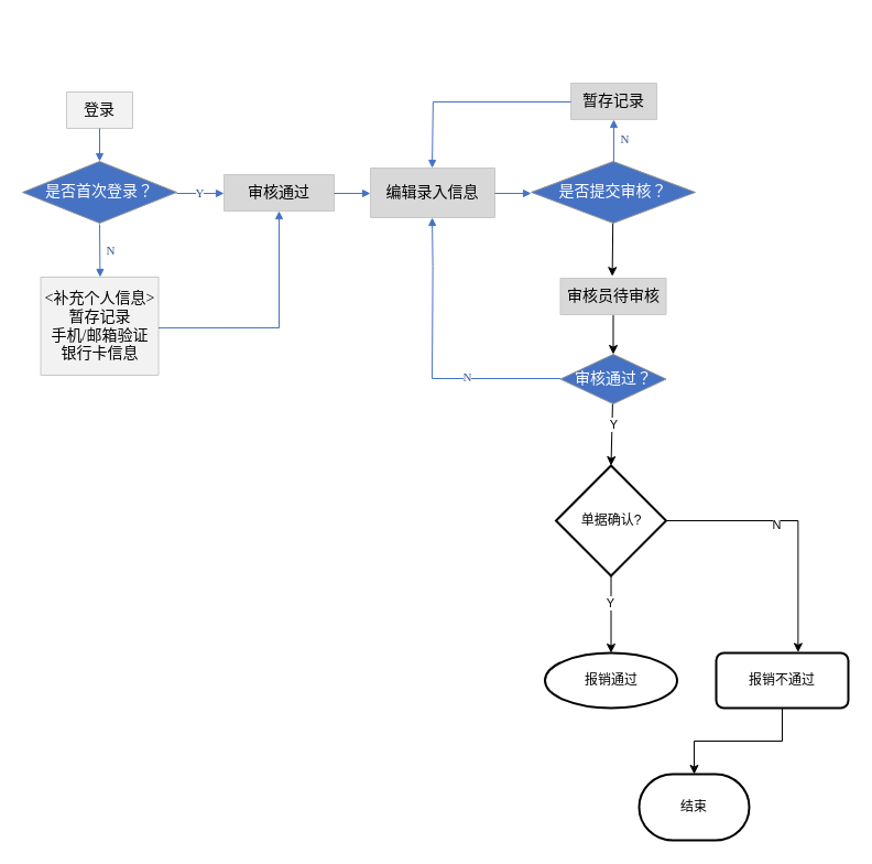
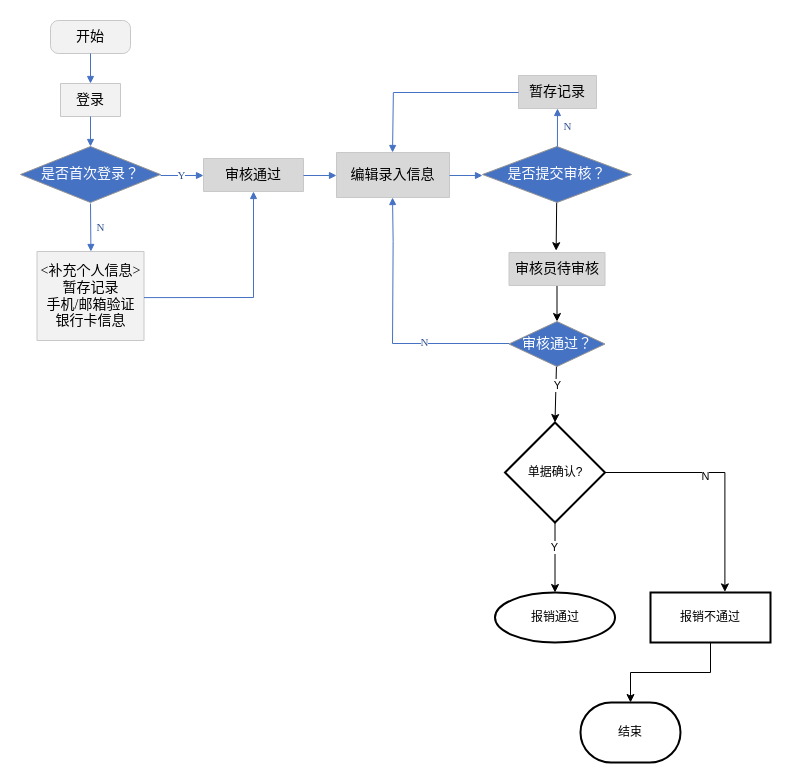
  <mxCell id="0" />
  <mxCell id="1" value="连接线" parent="0" />
+ <mxCell id="2" value="&lt;font style=&quot;font-size: 14px ; font-family: &amp;#34;simsun&amp;#34; ; color: #000000 ; direction: ltr ; letter-spacing: 0px ; line-height: 120% ; opacity: 1&quot;&gt;开始&lt;br&gt;&lt;/font&gt;" style="verticalAlign=middle;align=center;vsdxID=1;fillColor=#f2f2f2;gradientColor=none;shape=stencil(vZTbDoIwDIafZpcQ2FDhGvE9FhmwOBkpU/DtHRkop5mYEO56+Nbmb7oiEtcFrRjCXq1A3ljDU1UgckYY87JgwJW2EEkQiTMJLAf5KFPjV7QjO+sun12F1rzzve4J9l6Da/yLYQUvR2y0GUvhqnMwsG4YGRp6HJNPqJ0WGAqeDm4Y9IRDW147IBVVXJYm39OCQs4c3c7JBM0nqbphrFqEV8XMm+PA9Y92PcNMYYFbpuPtJWS1r0XyFuS/c7GNeYfR2NbLosT1/YWYIEDTlV39Arvs66/Pp43vNci4EOaYjPPz66FD5vKQ5A0=);strokeColor=#c8c8c8;labelBackgroundColor=none;rounded=0;html=1;whiteSpace=wrap;" parent="1" vertex="1"><mxGeometry x="50" y="20" width="80" height="33" as="geometry" /></mxCell>
  <mxCell id="3" value="&lt;font style=&quot;font-size:14px;font-family:SimSun;color:#000000;direction:ltr;letter-spacing:0px;line-height:120%;opacity:1&quot;&gt;登录&lt;br/&gt;&lt;/font&gt;" style="verticalAlign=middle;align=center;vsdxID=2;fillColor=#f2f2f2;gradientColor=none;shape=stencil(nZBLDoAgDERP0z3SIyjew0SURgSD+Lu9kMZoXLhwN9O+tukAlrNpJg1SzDH4QW/URgNYgZTkjA4UkwJUgGXng+6DX1zLfmoymdXo17xh5zmRJ6Q42BWCfc2oJfdAr+Yv+AP9Cb7OJ3H/2JG1HNGz/84klThPVCc=);strokeColor=#c8c8c8;labelBackgroundColor=none;rounded=0;html=1;whiteSpace=wrap;" parent="1" vertex="1"><mxGeometry x="60" y="83" width="60" height="33" as="geometry" /></mxCell>
  <mxCell id="4" value="&lt;font style=&quot;font-size: 14px ; font-family: &amp;#34;simsun&amp;#34; ; color: #feffff ; direction: ltr ; letter-spacing: 0px ; line-height: 120% ; opacity: 1&quot;&gt;是否首次登录？&lt;br&gt;&lt;/font&gt;" style="verticalAlign=middle;align=center;vsdxID=3;fillColor=#4672c4;gradientColor=none;shape=stencil(nZBNDoUgDIRP0z3SeAKf3sNElEYEg/h3+wdpjIaFC3cz9OukDGC16HZWIMUSvBvVTl3QgD+QkqxWnkJUgDVg1TuvBu9W27Gf20QmNbktJRy8V4q0IsXJthDsG2YN2Qd7DS+4fGGz3Bfyc2Z2axT3J3syhjt6zvNS4hMXivUf);strokeColor=#939393;labelBackgroundColor=none;rounded=0;html=1;whiteSpace=wrap;" parent="1" vertex="1"><mxGeometry x="20" y="146" width="140" height="56" as="geometry" /></mxCell>
  <mxCell id="5" value="&lt;font style=&quot;font-size: 14px ; font-family: &amp;#34;simsun&amp;#34; ; color: #000000 ; direction: ltr ; letter-spacing: 0px ; line-height: 120% ; opacity: 1&quot;&gt;&amp;lt;补充个人信息&amp;gt;&lt;br&gt;暂存记录&lt;br&gt;手机/邮箱验证&lt;br&gt;银行卡信息&lt;br&gt;&lt;/font&gt;" style="verticalAlign=middle;align=center;vsdxID=4;fillColor=#f2f2f2;gradientColor=none;shape=stencil(nZBLDoAgDERP0z3SIyjew0SURgSD+Lu9kMZoXLhwN9O+tukAlrNpJg1SzDH4QW/URgNYgZTkjA4UkwJUgGXng+6DX1zLfmoymdXo17xh5zmRJ6Q42BWCfc2oJfdAr+Yv+AP9Cb7OJ3H/2JG1HNGz/84klThPVCc=);strokeColor=#c8c8c8;labelBackgroundColor=none;rounded=0;html=1;whiteSpace=wrap;" parent="1" vertex="1"><mxGeometry x="36.5" y="251" width="107" height="89" as="geometry" /></mxCell>
  <mxCell id="6" value="&lt;font style=&quot;font-size:14px;font-family:SimSun;color:#000000;direction:ltr;letter-spacing:0px;line-height:120%;opacity:1&quot;&gt;审核通过&lt;br/&gt;&lt;/font&gt;" style="verticalAlign=middle;align=center;vsdxID=5;fillColor=#d8d8d8;gradientColor=none;shape=stencil(nZBLDoAgDERP0z3SIyjew0SURgSD+Lu9kMZoXLhwN9O+tukAlrNpJg1SzDH4QW/URgNYgZTkjA4UkwJUgGXng+6DX1zLfmoymdXo17xh5zmRJ6Q42BWCfc2oJfdAr+Yv+AP9Cb7OJ3H/2JG1HNGz/84klThPVCc=);strokeColor=#c8c8c8;labelBackgroundColor=none;rounded=0;html=1;whiteSpace=wrap;" parent="1" vertex="1"><mxGeometry x="203" y="158" width="100" height="33" as="geometry" /></mxCell>
  <mxCell id="7" value="&lt;font style=&quot;font-size:14px;font-family:SimSun;color:#000000;direction:ltr;letter-spacing:0px;line-height:120%;opacity:1&quot;&gt;编辑录入信息&lt;br/&gt;&lt;/font&gt;" style="verticalAlign=middle;align=center;vsdxID=40;fillColor=#d8d8d8;gradientColor=none;shape=stencil(nZBLDoAgDERP0z3SIyjew0SURgSD+Lu9kMZoXLhwN9O+tukAlrNpJg1SzDH4QW/URgNYgZTkjA4UkwJUgGXng+6DX1zLfmoymdXo17xh5zmRJ6Q42BWCfc2oJfdAr+Yv+AP9Cb7OJ3H/2JG1HNGz/84klThPVCc=);strokeColor=#c8c8c8;labelBackgroundColor=none;rounded=0;html=1;whiteSpace=wrap;" parent="1" vertex="1"><mxGeometry x="336" y="152" width="113" height="45" as="geometry" /></mxCell>
  <mxCell id="8" style="edgeStyle=none;rounded=0;orthogonalLoop=1;jettySize=auto;html=1;entryX=0.491;entryY=-0.055;entryDx=0;entryDy=0;entryPerimeter=0;startArrow=none;startFill=0;" parent="1" source="9" target="15" edge="1"><mxGeometry relative="1" as="geometry" /></mxCell>
  <mxCell id="9" value="&lt;font style=&quot;font-size:14px;font-family:SimSun;color:#feffff;direction:ltr;letter-spacing:0px;line-height:120%;opacity:1&quot;&gt;是否提交审核？&lt;br/&gt;&lt;/font&gt;" style="verticalAlign=middle;align=center;vsdxID=41;fillColor=#4672c4;gradientColor=none;shape=stencil(nZBNDoUgDIRP0z3SeAKf3sNElEYEg/h3+wdpjIaFC3cz9OukDGC16HZWIMUSvBvVTl3QgD+QkqxWnkJUgDVg1TuvBu9W27Gf20QmNbktJRy8V4q0IsXJthDsG2YN2Qd7DS+4fGGz3Bfyc2Z2axT3J3syhjt6zvNS4hMXivUf);strokeColor=#939393;labelBackgroundColor=none;rounded=0;html=1;whiteSpace=wrap;" parent="1" vertex="1"><mxGeometry x="482" y="146" width="149" height="56" as="geometry" /></mxCell>
  <mxCell id="10" value="&lt;font style=&quot;font-size:14px;font-family:SimSun;color:#000000;direction:ltr;letter-spacing:0px;line-height:120%;opacity:1&quot;&gt;暂存记录&lt;br/&gt;&lt;/font&gt;" style="verticalAlign=middle;align=center;vsdxID=45;fillColor=#d8d8d8;gradientColor=none;shape=stencil(nZBLDoAgDERP0z3SIyjew0SURgSD+Lu9kMZoXLhwN9O+tukAlrNpJg1SzDH4QW/URgNYgZTkjA4UkwJUgGXng+6DX1zLfmoymdXo17xh5zmRJ6Q42BWCfc2oJfdAr+Yv+AP9Cb7OJ3H/2JG1HNGz/84klThPVCc=);strokeColor=#c8c8c8;labelBackgroundColor=none;rounded=0;html=1;whiteSpace=wrap;" parent="1" vertex="1"><mxGeometry x="518" y="75" width="78" height="33" as="geometry" /></mxCell>
  <mxCell id="11" style="edgeStyle=none;rounded=0;orthogonalLoop=1;jettySize=auto;html=1;entryX=0.5;entryY=0;entryDx=0;entryDy=0;entryPerimeter=0;startArrow=none;startFill=0;" parent="1" source="13" target="30" edge="1"><mxGeometry relative="1" as="geometry" /></mxCell>
  <mxCell id="12" value="Y" style="edgeLabel;html=1;align=center;verticalAlign=middle;resizable=0;points=[];" parent="11" vertex="1" connectable="0"><mxGeometry x="-0.372" y="1" relative="1" as="geometry"><mxPoint as="offset" /></mxGeometry></mxCell>
  <mxCell id="13" value="&lt;font style=&quot;font-size:14px;font-family:SimSun;color:#feffff;direction:ltr;letter-spacing:0px;line-height:120%;opacity:1&quot;&gt;审核通过？&lt;br/&gt;&lt;/font&gt;" style="verticalAlign=middle;align=center;vsdxID=52;fillColor=#4672c4;gradientColor=none;shape=stencil(nZBNDoUgDIRP0z3SeAKf3sNElEYEg/h3+wdpjIaFC3cz9OukDGC16HZWIMUSvBvVTl3QgD+QkqxWnkJUgDVg1TuvBu9W27Gf20QmNbktJRy8V4q0IsXJthDsG2YN2Qd7DS+4fGGz3Bfyc2Z2axT3J3syhjt6zvNS4hMXivUf);strokeColor=#939393;labelBackgroundColor=none;rounded=0;html=1;whiteSpace=wrap;" parent="1" vertex="1"><mxGeometry x="508.5" y="321" width="96" height="45" as="geometry" /></mxCell>
  <mxCell id="14" style="edgeStyle=none;rounded=0;orthogonalLoop=1;jettySize=auto;html=1;startArrow=none;startFill=0;" parent="1" source="15" target="13" edge="1"><mxGeometry relative="1" as="geometry" /></mxCell>
  <mxCell id="15" value="&lt;font style=&quot;font-size: 14px ; font-family: &amp;#34;simsun&amp;#34; ; color: #000000 ; direction: ltr ; letter-spacing: 0px ; line-height: 120% ; opacity: 1&quot;&gt;审核员待审核&lt;br&gt;&lt;/font&gt;" style="verticalAlign=middle;align=center;vsdxID=55;fillColor=#d8d8d8;gradientColor=none;shape=stencil(nZBLDoAgDERP0z3SIyjew0SURgSD+Lu9kMZoXLhwN9O+tukAlrNpJg1SzDH4QW/URgNYgZTkjA4UkwJUgGXng+6DX1zLfmoymdXo17xh5zmRJ6Q42BWCfc2oJfdAr+Yv+AP9Cb7OJ3H/2JG1HNGz/84klThPVCc=);strokeColor=#c8c8c8;labelBackgroundColor=none;rounded=0;html=1;whiteSpace=wrap;" parent="1" vertex="1"><mxGeometry x="508.5" y="252" width="96" height="33" as="geometry" /></mxCell>
  <mxCell id="16" style="vsdxID=12;edgeStyle=none;startArrow=none;endArrow=block;startSize=5;endSize=5;strokeColor=#4672c4;spacingTop=0;spacingBottom=0;spacingLeft=0;spacingRight=0;verticalAlign=middle;html=1;labelBackgroundColor=#ffffff;rounded=0;exitX=1;exitY=0.518;exitDx=0;exitDy=0;exitPerimeter=0;entryX=0.5;entryY=1;entryDx=0;entryDy=0;entryPerimeter=0;" parent="1" source="5" target="6" edge="1"><mxGeometry relative="1" as="geometry"><mxPoint as="offset" /><Array as="points"><mxPoint x="253" y="297" /></Array></mxGeometry></mxCell>
+ <mxCell id="17" style="vsdxID=8;edgeStyle=none;startArrow=none;endArrow=block;startSize=5;endSize=5;strokeColor=#4672c4;spacingTop=0;spacingBottom=0;spacingLeft=0;spacingRight=0;verticalAlign=middle;html=1;labelBackgroundColor=#ffffff;rounded=0;exitX=0.5;exitY=1;exitDx=0;exitDy=0;exitPerimeter=0;entryX=0.5;entryY=0;entryDx=0;entryDy=0;entryPerimeter=0;" parent="1" source="2" target="3" edge="1"><mxGeometry relative="1" as="geometry"><mxPoint x="10" as="offset" /><Array as="points" /></mxGeometry></mxCell>
  <mxCell id="18" style="vsdxID=9;edgeStyle=none;startArrow=none;endArrow=block;startSize=5;endSize=5;strokeColor=#4672c4;spacingTop=0;spacingBottom=0;spacingLeft=0;spacingRight=0;verticalAlign=middle;html=1;labelBackgroundColor=#ffffff;rounded=0;exitX=0.5;exitY=1;exitDx=0;exitDy=0;exitPerimeter=0;entryX=0.5;entryY=0;entryDx=0;entryDy=0;entryPerimeter=0;" parent="1" source="3" target="4" edge="1"><mxGeometry relative="1" as="geometry"><mxPoint x="10" as="offset" /><Array as="points" /></mxGeometry></mxCell>
  <mxCell id="19" value="&lt;font style=&quot;font-size:11px;font-family:SimSun;color:#345593;direction:ltr;letter-spacing:0px;line-height:120%;opacity:1&quot;&gt;N&lt;br/&gt;&lt;/font&gt;" style="vsdxID=10;edgeStyle=none;startArrow=none;endArrow=block;startSize=5;endSize=5;strokeColor=#4672c4;spacingTop=0;spacingBottom=0;spacingLeft=0;spacingRight=0;verticalAlign=middle;html=1;labelBackgroundColor=#ffffff;rounded=0;align=center;exitX=0.5;exitY=1.018;exitDx=0;exitDy=0;exitPerimeter=0;entryX=0.504;entryY=0;entryDx=0;entryDy=0;entryPerimeter=0;" parent="1" source="4" target="5" edge="1"><mxGeometry relative="1" as="geometry"><mxPoint x="10" as="offset" /><Array as="points" /></mxGeometry></mxCell>
  <mxCell id="20" value="&lt;font style=&quot;font-size:11px;font-family:SimSun;color:#345593;direction:ltr;letter-spacing:0px;line-height:120%;opacity:1&quot;&gt;Y&lt;br/&gt;&lt;/font&gt;" style="vsdxID=11;edgeStyle=none;startArrow=none;endArrow=block;startSize=5;endSize=5;strokeColor=#4672c4;spacingTop=0;spacingBottom=0;spacingLeft=0;spacingRight=0;verticalAlign=middle;html=1;labelBackgroundColor=#ffffff;rounded=0;align=center;exitX=1;exitY=0.518;exitDx=0;exitDy=0;exitPerimeter=0;entryX=0;entryY=0.515;entryDx=0;entryDy=0;entryPerimeter=0;" parent="1" source="4" target="6" edge="1"><mxGeometry relative="1" as="geometry"><mxPoint x="-1" as="offset" /><Array as="points" /></mxGeometry></mxCell>
  <mxCell id="21" value="&lt;font style=&quot;font-size:11px;font-family:SimSun;color:#345593;direction:ltr;letter-spacing:0px;line-height:120%;opacity:1&quot;&gt;N&lt;br/&gt;&lt;/font&gt;" style="vsdxID=54;edgeStyle=none;startArrow=none;endArrow=block;startSize=5;endSize=5;strokeColor=#4672c4;spacingTop=0;spacingBottom=0;spacingLeft=0;spacingRight=0;verticalAlign=middle;html=1;labelBackgroundColor=#ffffff;rounded=0;align=center;exitX=0;exitY=0.489;exitDx=0;exitDy=0;exitPerimeter=0;entryX=0.496;entryY=1;entryDx=0;entryDy=0;entryPerimeter=0;" parent="1" source="13" target="7" edge="1"><mxGeometry x="-0.349" y="-1" relative="1" as="geometry"><mxPoint as="offset" /><Array as="points"><mxPoint x="392" y="343" /><mxPoint x="392.64" y="241" /></Array></mxGeometry></mxCell>
  <mxCell id="22" style="vsdxID=47;edgeStyle=none;startArrow=none;endArrow=block;startSize=5;endSize=5;strokeColor=#4672c4;spacingTop=0;spacingBottom=0;spacingLeft=0;spacingRight=0;verticalAlign=middle;html=1;labelBackgroundColor=#ffffff;rounded=0;exitX=0;exitY=0.515;exitDx=0;exitDy=0;exitPerimeter=0;entryX=0.496;entryY=0;entryDx=0;entryDy=0;entryPerimeter=0;" parent="1" source="10" target="7" edge="1"><mxGeometry relative="1" as="geometry"><mxPoint as="offset" /><Array as="points"><mxPoint x="392.86" y="92" /></Array></mxGeometry></mxCell>
  <mxCell id="23" value="&lt;font style=&quot;font-size:11px;font-family:SimSun;color:#345593;direction:ltr;letter-spacing:0px;line-height:120%;opacity:1&quot;&gt;N&lt;br/&gt;&lt;/font&gt;" style="vsdxID=46;edgeStyle=none;startArrow=none;endArrow=block;startSize=5;endSize=5;strokeColor=#4672c4;spacingTop=0;spacingBottom=0;spacingLeft=0;spacingRight=0;verticalAlign=middle;html=1;labelBackgroundColor=#ffffff;rounded=0;align=center;exitX=0.503;exitY=0;exitDx=0;exitDy=0;exitPerimeter=0;entryX=0.5;entryY=1;entryDx=0;entryDy=0;entryPerimeter=0;" parent="1" source="9" target="10" edge="1"><mxGeometry relative="1" as="geometry"><mxPoint x="10" y="-1" as="offset" /><Array as="points" /></mxGeometry></mxCell>
  <mxCell id="24" style="vsdxID=43;edgeStyle=none;startArrow=none;endArrow=block;startSize=5;endSize=5;strokeColor=#4672c4;spacingTop=0;spacingBottom=0;spacingLeft=0;spacingRight=0;verticalAlign=middle;html=1;labelBackgroundColor=#ffffff;rounded=0;exitX=1;exitY=0.511;exitDx=0;exitDy=0;exitPerimeter=0;entryX=0;entryY=0.518;entryDx=0;entryDy=0;entryPerimeter=0;" parent="1" source="7" target="9" edge="1"><mxGeometry relative="1" as="geometry"><mxPoint as="offset" /><Array as="points" /></mxGeometry></mxCell>
  <mxCell id="25" style="vsdxID=42;edgeStyle=none;startArrow=none;endArrow=block;startSize=5;endSize=5;strokeColor=#4672c4;spacingTop=0;spacingBottom=0;spacingLeft=0;spacingRight=0;verticalAlign=middle;html=1;labelBackgroundColor=#ffffff;rounded=0;exitX=1;exitY=0.515;exitDx=0;exitDy=0;exitPerimeter=0;entryX=0;entryY=0.511;entryDx=0;entryDy=0;entryPerimeter=0;" parent="1" source="6" target="7" edge="1"><mxGeometry relative="1" as="geometry"><mxPoint as="offset" /><Array as="points" /></mxGeometry></mxCell>
  <mxCell id="26" style="edgeStyle=none;rounded=0;orthogonalLoop=1;jettySize=auto;html=1;exitX=0.5;exitY=1;exitDx=0;exitDy=0;exitPerimeter=0;startArrow=none;startFill=0;" parent="1" source="30" target="31" edge="1"><mxGeometry relative="1" as="geometry" /></mxCell>
  <mxCell id="27" value="Y" style="edgeLabel;html=1;align=center;verticalAlign=middle;resizable=0;points=[];" parent="26" vertex="1" connectable="0"><mxGeometry x="-0.326" y="-1" relative="1" as="geometry"><mxPoint as="offset" /></mxGeometry></mxCell>
  <mxCell id="28" style="edgeStyle=orthogonalEdgeStyle;rounded=0;orthogonalLoop=1;jettySize=auto;html=1;exitX=1;exitY=0.5;exitDx=0;exitDy=0;exitPerimeter=0;entryX=0.62;entryY=-0.012;entryDx=0;entryDy=0;entryPerimeter=0;startArrow=none;startFill=0;" parent="1" source="30" target="33" edge="1"><mxGeometry relative="1" as="geometry" /></mxCell>
  <mxCell id="29" value="N" style="edgeLabel;html=1;align=center;verticalAlign=middle;resizable=0;points=[];" parent="28" vertex="1" connectable="0"><mxGeometry x="-0.166" y="-3" relative="1" as="geometry"><mxPoint as="offset" /></mxGeometry></mxCell>
  <mxCell id="30" value="&lt;span&gt;单据确认?&lt;/span&gt;" style="strokeWidth=2;html=1;shape=mxgraph.flowchart.decision;whiteSpace=wrap;" parent="1" vertex="1"><mxGeometry x="504.5" y="422" width="100" height="100" as="geometry" /></mxCell>
  <mxCell id="31" value="报销通过" style="ellipse;whiteSpace=wrap;html=1;absoluteArcSize=1;arcSize=14;strokeWidth=2;" parent="1" vertex="1"><mxGeometry x="494.5" y="592" width="120" height="50" as="geometry" /></mxCell>
  <mxCell id="32" style="edgeStyle=orthogonalEdgeStyle;rounded=0;orthogonalLoop=1;jettySize=auto;html=1;entryX=0.5;entryY=0;entryDx=0;entryDy=0;entryPerimeter=0;startArrow=none;startFill=0;" parent="1" source="33" target="34" edge="1"><mxGeometry relative="1" as="geometry" /></mxCell>
- <mxCell id="33" value="报销不通过" style="rounded=1;whiteSpace=wrap;html=1;absoluteArcSize=1;arcSize=14;strokeWidth=2;" parent="1" vertex="1"><mxGeometry x="650" y="592" width="120" height="50" as="geometry" /></mxCell>
+ <mxCell id="33" value="报销不通过" style="whiteSpace=wrap;html=1;absoluteArcSize=1;arcSize=14;strokeWidth=2;rounded=0;" parent="1" vertex="1"><mxGeometry x="650" y="592" width="120" height="50" as="geometry" /></mxCell>
  <mxCell id="34" value="结束" style="strokeWidth=2;html=1;shape=mxgraph.flowchart.terminator;whiteSpace=wrap;" parent="1" vertex="1"><mxGeometry x="580" y="702" width="100" height="60" as="geometry" /></mxCell>
